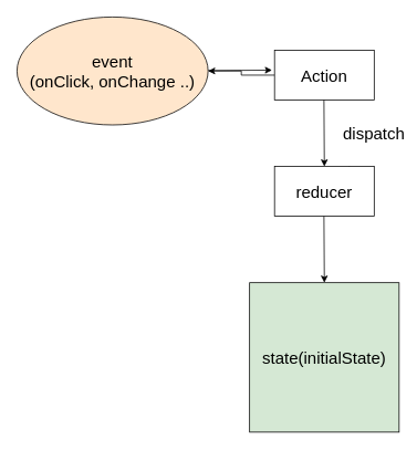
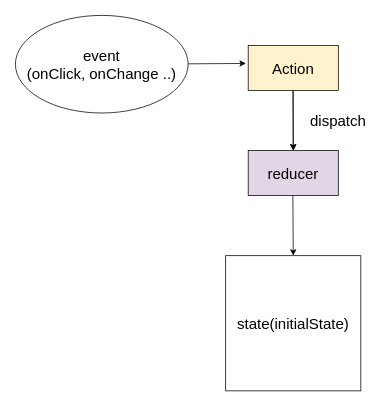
  <mxCell id="0" />
  <mxCell id="1" parent="0" />
- <mxCell id="2" value="&lt;font style=&quot;font-size: 20px&quot;&gt;state(initialState)&lt;/font&gt;" style="whiteSpace=wrap;html=1;aspect=fixed;fillColor=#d5e8d4;" vertex="1" parent="1"><mxGeometry x="300" y="340" width="180" height="180" as="geometry" /></mxCell>
- <mxCell id="3" value="&lt;font style=&quot;font-size: 20px&quot;&gt;event&lt;br&gt;(onClick, onChange ..)&lt;/font&gt;" style="ellipse;whiteSpace=wrap;html=1;fillColor=#ffe6cc;" vertex="1" parent="1"><mxGeometry x="20" y="20" width="230" height="130" as="geometry" /></mxCell>
- <mxCell id="4" value="" style="edgeStyle=orthogonalEdgeStyle;rounded=0;orthogonalLoop=1;jettySize=auto;html=1;" edge="1" parent="1" source="5" target="3"><mxGeometry relative="1" as="geometry" /></mxCell>
- <mxCell id="5" value="&lt;font style=&quot;font-size: 20px&quot;&gt;Action&lt;/font&gt;" style="rounded=0;whiteSpace=wrap;html=1;" vertex="1" parent="1"><mxGeometry x="330" y="60" width="120" height="60" as="geometry" /></mxCell>
+ <mxCell id="2" value="&lt;font style=&quot;font-size: 20px&quot;&gt;state(initialState)&lt;/font&gt;" style="whiteSpace=wrap;html=1;aspect=fixed;" vertex="1" parent="1"><mxGeometry x="300" y="340" width="180" height="180" as="geometry" /></mxCell>
+ <mxCell id="3" value="&lt;font style=&quot;font-size: 20px&quot;&gt;event&lt;br&gt;(onClick, onChange ..)&lt;/font&gt;" style="ellipse;whiteSpace=wrap;html=1;" vertex="1" parent="1"><mxGeometry x="20" y="20" width="230" height="130" as="geometry" /></mxCell>
+ <mxCell id="4" value="" style="edgeStyle=orthogonalEdgeStyle;rounded=0;orthogonalLoop=1;jettySize=auto;html=1;" edge="1" parent="1" source="5" target="10"><mxGeometry relative="1" as="geometry" /></mxCell>
+ <mxCell id="5" value="&lt;font style=&quot;font-size: 20px&quot;&gt;Action&lt;/font&gt;" style="rounded=0;whiteSpace=wrap;html=1;fillColor=#fff2cc;" vertex="1" parent="1"><mxGeometry x="330" y="60" width="120" height="60" as="geometry" /></mxCell>
  <mxCell id="6" value="" style="endArrow=classic;html=1;entryX=-0.025;entryY=0.4;entryDx=0;entryDy=0;entryPerimeter=0;" edge="1" parent="1" target="5"><mxGeometry width="50" height="50" relative="1" as="geometry"><mxPoint x="250" y="84.5" as="sourcePoint" /><mxPoint x="310" y="84.5" as="targetPoint" /></mxGeometry></mxCell>
  <mxCell id="7" value="" style="endArrow=classic;html=1;" edge="1" parent="1"><mxGeometry width="50" height="50" relative="1" as="geometry"><mxPoint x="389.5" y="120" as="sourcePoint" /><mxPoint x="390" y="200" as="targetPoint" /></mxGeometry></mxCell>
  <mxCell id="8" value="&lt;span style=&quot;font-size: 20px&quot;&gt;dispatch&lt;/span&gt;" style="text;html=1;strokeColor=none;fillColor=none;align=center;verticalAlign=middle;whiteSpace=wrap;rounded=0;" vertex="1" parent="1"><mxGeometry x="430" y="150" width="40" height="20" as="geometry" /></mxCell>
  <mxCell id="9" style="edgeStyle=orthogonalEdgeStyle;rounded=0;orthogonalLoop=1;jettySize=auto;html=1;exitX=0.75;exitY=0;exitDx=0;exitDy=0;" edge="1" parent="1" source="10"><mxGeometry relative="1" as="geometry"><mxPoint x="420" y="220" as="targetPoint" /></mxGeometry></mxCell>
- <mxCell id="10" value="&lt;span style=&quot;font-size: 20px&quot;&gt;reducer&lt;/span&gt;" style="rounded=0;whiteSpace=wrap;html=1;" vertex="1" parent="1"><mxGeometry x="330" y="200" width="120" height="60" as="geometry" /></mxCell>
+ <mxCell id="10" value="&lt;span style=&quot;font-size: 20px&quot;&gt;reducer&lt;/span&gt;" style="rounded=0;whiteSpace=wrap;html=1;fillColor=#e1d5e7;" vertex="1" parent="1"><mxGeometry x="330" y="200" width="120" height="60" as="geometry" /></mxCell>
  <mxCell id="11" value="" style="endArrow=classic;html=1;" edge="1" parent="1"><mxGeometry width="50" height="50" relative="1" as="geometry"><mxPoint x="389.5" y="260" as="sourcePoint" /><mxPoint x="390" y="340" as="targetPoint" /></mxGeometry></mxCell>
